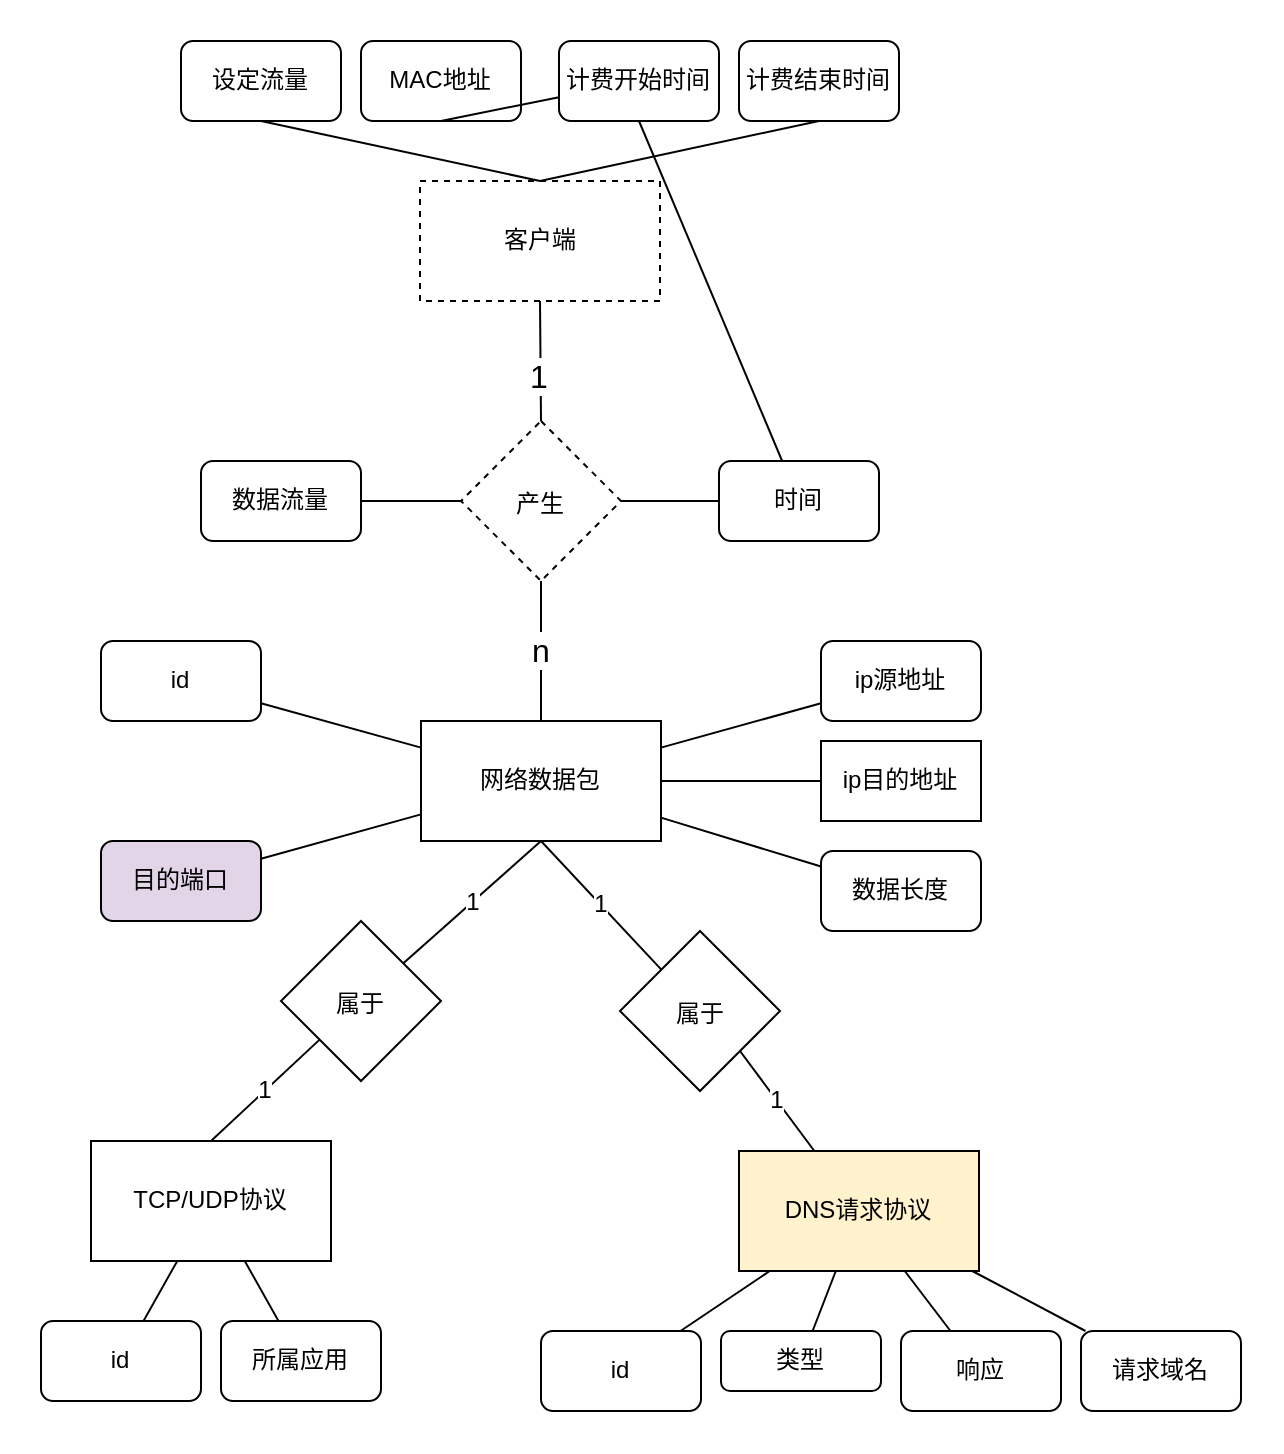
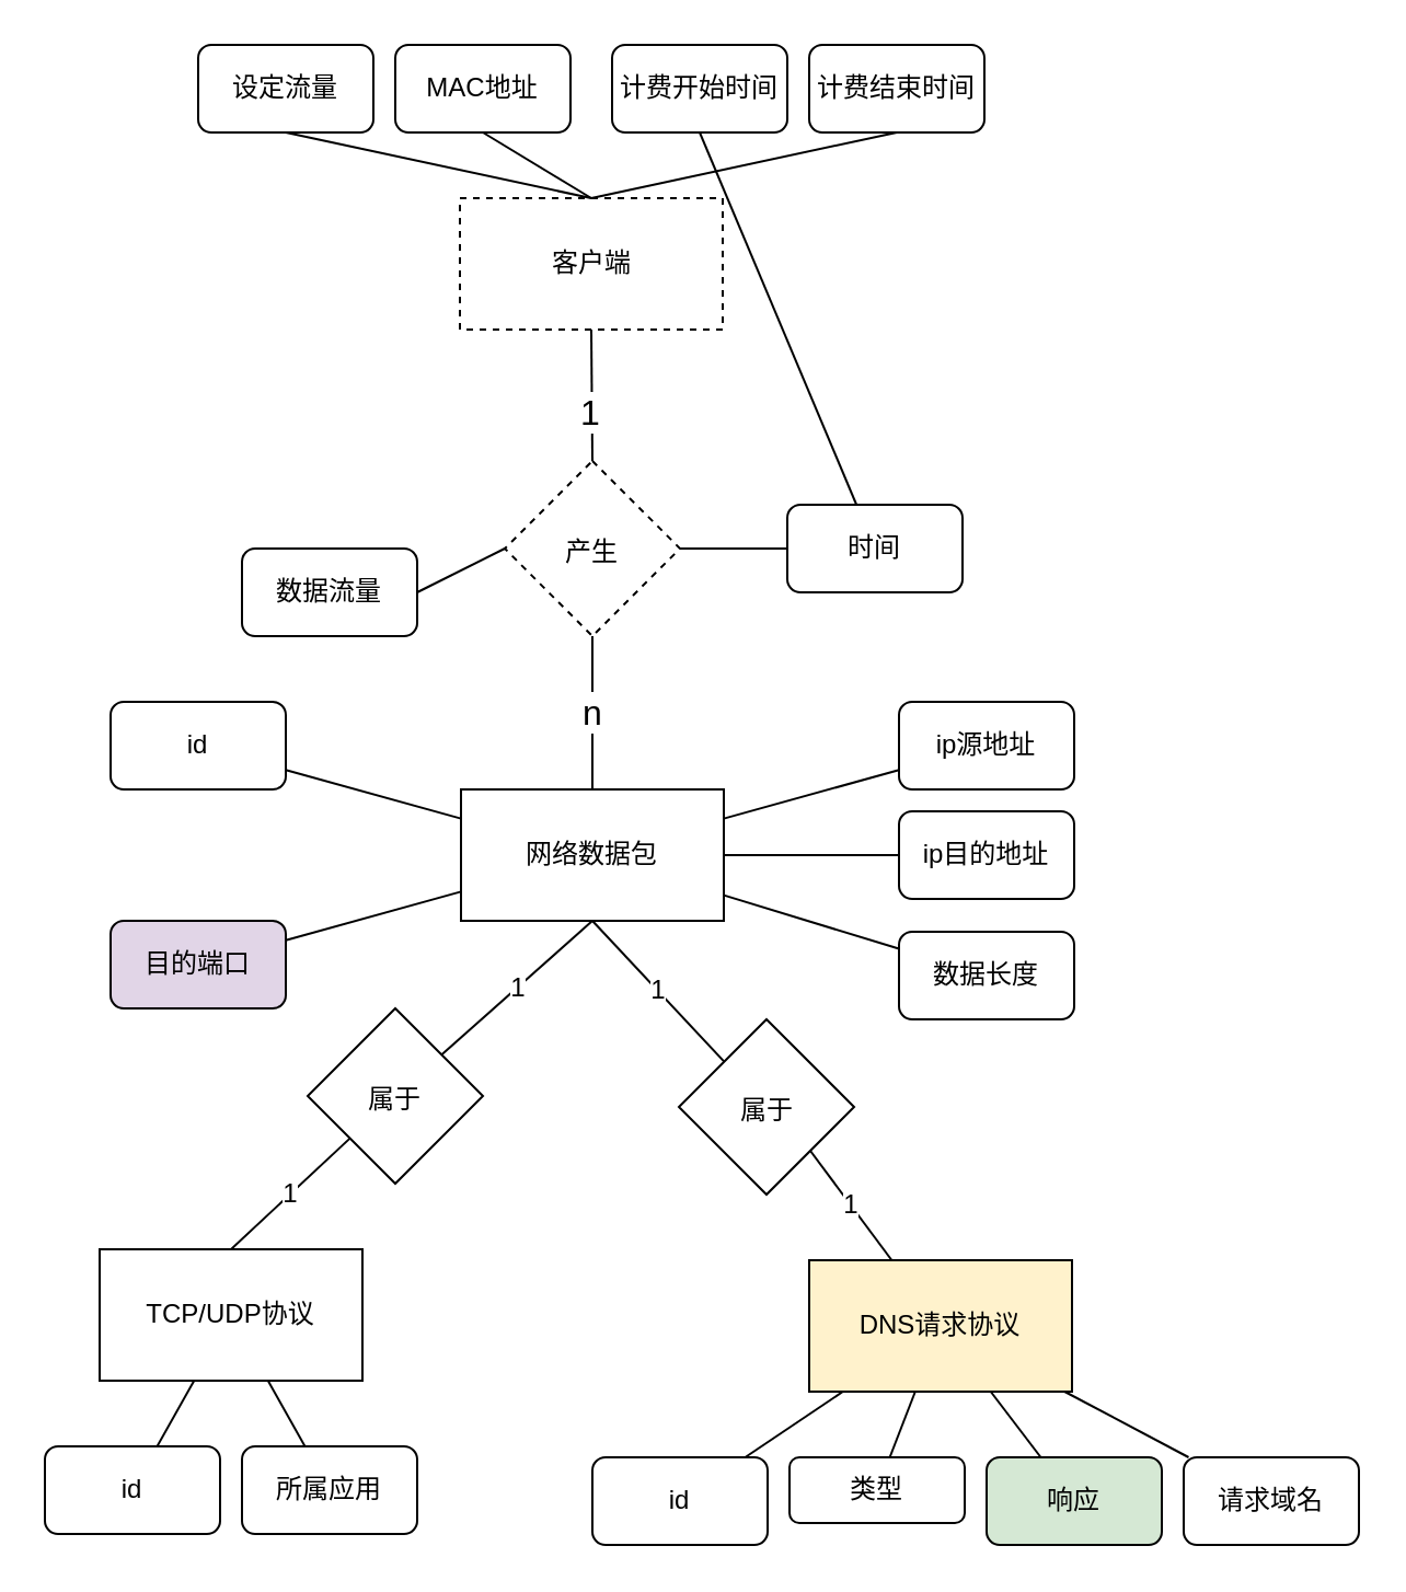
  <mxCell id="0" />
  <mxCell id="1" parent="0" />
  <mxCell id="2" value="&lt;font style=&quot;&quot;&gt;&lt;font style=&quot;font-size: 12px;&quot;&gt;客户端&lt;/font&gt;&lt;br&gt;&lt;/font&gt;" style="rounded=0;whiteSpace=wrap;html=1;dashed=1;" vertex="1" parent="1"><mxGeometry x="209.5" y="90" width="120" height="60" as="geometry" /></mxCell>
  <mxCell id="3" value="&lt;font style=&quot;font-size: 12px;&quot;&gt;产生&lt;/font&gt;" style="rhombus;whiteSpace=wrap;html=1;fontSize=16;dashed=1;" vertex="1" parent="1"><mxGeometry x="230" y="210" width="80" height="80" as="geometry" /></mxCell>
  <mxCell id="4" value="" style="endArrow=none;html=1;rounded=0;fontSize=16;entryX=0.5;entryY=1;entryDx=0;entryDy=0;exitX=0.5;exitY=0;exitDx=0;exitDy=0;" edge="1" parent="1" source="3" target="2"><mxGeometry width="50" height="50" relative="1" as="geometry"><mxPoint x="260" y="250" as="sourcePoint" /><mxPoint x="310" y="200" as="targetPoint" /></mxGeometry></mxCell>
  <mxCell id="5" value="1" style="edgeLabel;html=1;align=center;verticalAlign=middle;resizable=0;points=[];fontSize=16;" vertex="1" connectable="0" parent="4"><mxGeometry x="-0.24" y="1" relative="1" as="geometry"><mxPoint as="offset" /></mxGeometry></mxCell>
  <mxCell id="6" style="rounded=0;orthogonalLoop=1;jettySize=auto;html=1;exitX=0.5;exitY=1;exitDx=0;exitDy=0;entryX=0.5;entryY=0;entryDx=0;entryDy=0;endArrow=none;endFill=0;" edge="1" parent="1" source="7" target="2"><mxGeometry relative="1" as="geometry" /></mxCell>
  <mxCell id="7" value="设定流量" style="rounded=1;whiteSpace=wrap;html=1;" vertex="1" parent="1"><mxGeometry x="90" y="20" width="80" height="40" as="geometry" /></mxCell>
  <mxCell id="8" value="网络数据包" style="rounded=0;whiteSpace=wrap;html=1;" vertex="1" parent="1"><mxGeometry x="210" y="360" width="120" height="60" as="geometry" /></mxCell>
  <mxCell id="9" value="n" style="endArrow=none;html=1;rounded=0;fontSize=16;entryX=0.5;entryY=1;entryDx=0;entryDy=0;exitX=0.5;exitY=0;exitDx=0;exitDy=0;" edge="1" parent="1" source="8" target="3"><mxGeometry width="50" height="50" relative="1" as="geometry"><mxPoint x="280" y="220" as="sourcePoint" /><mxPoint x="320" y="160" as="targetPoint" /></mxGeometry></mxCell>
- <mxCell id="10" value="数据流量" style="rounded=1;whiteSpace=wrap;html=1;" vertex="1" parent="1"><mxGeometry x="100" y="230" width="80" height="40" as="geometry" /></mxCell>
+ <mxCell id="10" value="数据流量" style="rounded=1;whiteSpace=wrap;html=1;" vertex="1" parent="1"><mxGeometry x="110" y="250" width="80" height="40" as="geometry" /></mxCell>
  <mxCell id="11" style="rounded=0;orthogonalLoop=1;jettySize=auto;html=1;exitX=1;exitY=0.5;exitDx=0;exitDy=0;entryX=0;entryY=0.5;entryDx=0;entryDy=0;endArrow=none;endFill=0;" edge="1" parent="1" source="10" target="3"><mxGeometry relative="1" as="geometry"><mxPoint x="380" y="80" as="sourcePoint" /><mxPoint x="380" y="130" as="targetPoint" /></mxGeometry></mxCell>
  <mxCell id="12" value="MAC地址" style="rounded=1;whiteSpace=wrap;html=1;" vertex="1" parent="1"><mxGeometry x="180" y="20" width="80" height="40" as="geometry" /></mxCell>
- <mxCell id="13" style="rounded=0;orthogonalLoop=1;jettySize=auto;html=1;exitX=0.5;exitY=1;exitDx=0;exitDy=0;endArrow=none;endFill=0;" edge="1" parent="1" source="12" target="14"><mxGeometry relative="1" as="geometry"><mxPoint x="219.5" y="60" as="sourcePoint" /><mxPoint x="279.5" y="100" as="targetPoint" /></mxGeometry></mxCell>
+ <mxCell id="13" style="rounded=0;orthogonalLoop=1;jettySize=auto;html=1;exitX=0.5;exitY=1;exitDx=0;exitDy=0;entryX=0.5;entryY=0;entryDx=0;entryDy=0;endArrow=none;endFill=0;" edge="1" parent="1" source="12" target="2"><mxGeometry relative="1" as="geometry"><mxPoint x="219.5" y="60" as="sourcePoint" /><mxPoint x="279.5" y="100" as="targetPoint" /></mxGeometry></mxCell>
  <mxCell id="14" value="计费开始时间" style="rounded=1;whiteSpace=wrap;html=1;" vertex="1" parent="1"><mxGeometry x="279" y="20" width="80" height="40" as="geometry" /></mxCell>
  <mxCell id="15" style="rounded=0;orthogonalLoop=1;jettySize=auto;html=1;exitX=0.5;exitY=1;exitDx=0;exitDy=0;endArrow=none;endFill=0;" edge="1" parent="1" source="14" target="49"><mxGeometry relative="1" as="geometry"><mxPoint x="219.5" y="70" as="sourcePoint" /><mxPoint x="279.5" y="100" as="targetPoint" /></mxGeometry></mxCell>
  <mxCell id="16" value="计费结束时间" style="rounded=1;whiteSpace=wrap;html=1;" vertex="1" parent="1"><mxGeometry x="369" y="20" width="80" height="40" as="geometry" /></mxCell>
  <mxCell id="17" style="rounded=0;orthogonalLoop=1;jettySize=auto;html=1;exitX=0.5;exitY=1;exitDx=0;exitDy=0;endArrow=none;endFill=0;entryX=0.5;entryY=0;entryDx=0;entryDy=0;" edge="1" parent="1" source="16" target="2"><mxGeometry relative="1" as="geometry"><mxPoint x="309.5" y="70" as="sourcePoint" /><mxPoint x="269.5" y="90" as="targetPoint" /></mxGeometry></mxCell>
  <mxCell id="18" value="" style="edgeStyle=none;rounded=0;orthogonalLoop=1;jettySize=auto;html=1;endArrow=none;endFill=0;" edge="1" parent="1" source="19" target="8"><mxGeometry relative="1" as="geometry" /></mxCell>
  <mxCell id="19" value="ip源地址" style="rounded=1;whiteSpace=wrap;html=1;" vertex="1" parent="1"><mxGeometry x="410" y="320" width="80" height="40" as="geometry" /></mxCell>
  <mxCell id="20" value="" style="edgeStyle=none;rounded=0;orthogonalLoop=1;jettySize=auto;html=1;endArrow=none;endFill=0;" edge="1" parent="1" source="21" target="8"><mxGeometry relative="1" as="geometry" /></mxCell>
- <mxCell id="21" value="ip目的地址" style="whiteSpace=wrap;html=1;rounded=0;" vertex="1" parent="1"><mxGeometry x="410" y="370" width="80" height="40" as="geometry" /></mxCell>
+ <mxCell id="21" value="ip目的地址" style="rounded=1;whiteSpace=wrap;html=1;" vertex="1" parent="1"><mxGeometry x="410" y="370" width="80" height="40" as="geometry" /></mxCell>
  <mxCell id="22" value="" style="edgeStyle=none;rounded=0;orthogonalLoop=1;jettySize=auto;html=1;endArrow=none;endFill=0;" edge="1" parent="1" source="23" target="8"><mxGeometry relative="1" as="geometry" /></mxCell>
  <mxCell id="23" value="目的端口" style="rounded=1;whiteSpace=wrap;html=1;fillColor=#e1d5e7;" vertex="1" parent="1"><mxGeometry x="50" y="420" width="80" height="40" as="geometry" /></mxCell>
  <mxCell id="24" value="" style="edgeStyle=none;rounded=0;orthogonalLoop=1;jettySize=auto;html=1;endArrow=none;endFill=0;" edge="1" parent="1" source="25" target="8"><mxGeometry relative="1" as="geometry" /></mxCell>
  <mxCell id="25" value="数据长度" style="rounded=1;whiteSpace=wrap;html=1;" vertex="1" parent="1"><mxGeometry x="410" y="425" width="80" height="40" as="geometry" /></mxCell>
  <mxCell id="26" value="" style="edgeStyle=none;rounded=0;orthogonalLoop=1;jettySize=auto;html=1;endArrow=none;endFill=0;" edge="1" parent="1" source="27" target="8"><mxGeometry relative="1" as="geometry" /></mxCell>
  <mxCell id="27" value="id" style="rounded=1;whiteSpace=wrap;html=1;" vertex="1" parent="1"><mxGeometry x="50" y="320" width="80" height="40" as="geometry" /></mxCell>
  <mxCell id="28" value="TCP/UDP协议" style="rounded=0;whiteSpace=wrap;html=1;fontSize=12;" vertex="1" parent="1"><mxGeometry x="45" y="570" width="120" height="60" as="geometry" /></mxCell>
  <mxCell id="29" value="1" style="edgeStyle=none;rounded=0;orthogonalLoop=1;jettySize=auto;html=1;fontSize=12;endArrow=none;endFill=0;entryX=1;entryY=1;entryDx=0;entryDy=0;" edge="1" parent="1" source="30" target="47"><mxGeometry relative="1" as="geometry"><mxPoint x="344" y="520" as="targetPoint" /></mxGeometry></mxCell>
  <mxCell id="30" value="DNS请求协议" style="rounded=0;whiteSpace=wrap;html=1;fontSize=12;fillColor=#fff2cc;" vertex="1" parent="1"><mxGeometry x="369" y="575" width="120" height="60" as="geometry" /></mxCell>
  <mxCell id="31" value="" style="edgeStyle=none;rounded=0;orthogonalLoop=1;jettySize=auto;html=1;fontSize=12;endArrow=none;endFill=0;" edge="1" parent="1" source="32" target="28"><mxGeometry relative="1" as="geometry" /></mxCell>
  <mxCell id="32" value="所属应用" style="rounded=1;whiteSpace=wrap;html=1;" vertex="1" parent="1"><mxGeometry x="110" y="660" width="80" height="40" as="geometry" /></mxCell>
  <mxCell id="33" value="" style="edgeStyle=none;rounded=0;orthogonalLoop=1;jettySize=auto;html=1;fontSize=12;endArrow=none;endFill=0;" edge="1" parent="1" source="34" target="28"><mxGeometry relative="1" as="geometry" /></mxCell>
  <mxCell id="34" value="id" style="rounded=1;whiteSpace=wrap;html=1;" vertex="1" parent="1"><mxGeometry x="20" y="660" width="80" height="40" as="geometry" /></mxCell>
  <mxCell id="35" value="" style="edgeStyle=none;rounded=0;orthogonalLoop=1;jettySize=auto;html=1;fontSize=12;endArrow=none;endFill=0;" edge="1" parent="1" source="36" target="30"><mxGeometry relative="1" as="geometry" /></mxCell>
  <mxCell id="36" value="id" style="rounded=1;whiteSpace=wrap;html=1;" vertex="1" parent="1"><mxGeometry x="270" y="665" width="80" height="40" as="geometry" /></mxCell>
  <mxCell id="37" value="" style="edgeStyle=none;rounded=0;orthogonalLoop=1;jettySize=auto;html=1;fontSize=12;endArrow=none;endFill=0;" edge="1" parent="1" source="38" target="30"><mxGeometry relative="1" as="geometry" /></mxCell>
  <mxCell id="38" value="类型" style="rounded=1;whiteSpace=wrap;html=1;" vertex="1" parent="1"><mxGeometry x="360" y="665" width="80" height="30" as="geometry" /></mxCell>
  <mxCell id="39" style="edgeStyle=none;rounded=0;orthogonalLoop=1;jettySize=auto;html=1;fontSize=12;endArrow=none;endFill=0;" edge="1" parent="1" source="40" target="30"><mxGeometry relative="1" as="geometry" /></mxCell>
- <mxCell id="40" value="响应" style="rounded=1;whiteSpace=wrap;html=1;" vertex="1" parent="1"><mxGeometry x="450" y="665" width="80" height="40" as="geometry" /></mxCell>
+ <mxCell id="40" value="响应" style="rounded=1;whiteSpace=wrap;html=1;fillColor=#d5e8d4;" vertex="1" parent="1"><mxGeometry x="450" y="665" width="80" height="40" as="geometry" /></mxCell>
  <mxCell id="41" style="edgeStyle=none;rounded=0;orthogonalLoop=1;jettySize=auto;html=1;fontSize=12;endArrow=none;endFill=0;" edge="1" parent="1" source="42" target="30"><mxGeometry relative="1" as="geometry" /></mxCell>
  <mxCell id="42" value="请求域名" style="rounded=1;whiteSpace=wrap;html=1;" vertex="1" parent="1"><mxGeometry x="540" y="665" width="80" height="40" as="geometry" /></mxCell>
  <mxCell id="43" value="1" style="edgeStyle=none;rounded=0;orthogonalLoop=1;jettySize=auto;html=1;entryX=0.5;entryY=1;entryDx=0;entryDy=0;fontSize=12;endArrow=none;endFill=0;" edge="1" parent="1" source="45" target="8"><mxGeometry relative="1" as="geometry"><mxPoint x="210" y="630" as="targetPoint" /></mxGeometry></mxCell>
  <mxCell id="44" value="1" style="edgeStyle=none;rounded=0;orthogonalLoop=1;jettySize=auto;html=1;entryX=0.5;entryY=0;entryDx=0;entryDy=0;fontSize=12;endArrow=none;endFill=0;" edge="1" parent="1" source="45" target="28"><mxGeometry relative="1" as="geometry" /></mxCell>
  <mxCell id="45" value="&lt;font style=&quot;font-size: 12px;&quot;&gt;属于&lt;/font&gt;" style="rhombus;whiteSpace=wrap;html=1;fontSize=16;" vertex="1" parent="1"><mxGeometry x="140" y="460" width="80" height="80" as="geometry" /></mxCell>
  <mxCell id="46" value="1" style="edgeStyle=none;rounded=0;orthogonalLoop=1;jettySize=auto;html=1;entryX=0.5;entryY=1;entryDx=0;entryDy=0;fontSize=12;endArrow=none;endFill=0;" edge="1" parent="1" source="47" target="8"><mxGeometry relative="1" as="geometry"><mxPoint x="330" y="630" as="targetPoint" /></mxGeometry></mxCell>
  <mxCell id="47" value="&lt;font style=&quot;font-size: 12px;&quot;&gt;属于&lt;/font&gt;" style="rhombus;whiteSpace=wrap;html=1;fontSize=16;" vertex="1" parent="1"><mxGeometry x="309.5" y="465" width="80" height="80" as="geometry" /></mxCell>
  <mxCell id="48" value="" style="edgeStyle=none;rounded=0;orthogonalLoop=1;jettySize=auto;html=1;fontSize=12;endArrow=none;endFill=0;" edge="1" parent="1" source="49" target="3"><mxGeometry relative="1" as="geometry" /></mxCell>
  <mxCell id="49" value="时间" style="rounded=1;whiteSpace=wrap;html=1;" vertex="1" parent="1"><mxGeometry x="359" y="230" width="80" height="40" as="geometry" /></mxCell>
